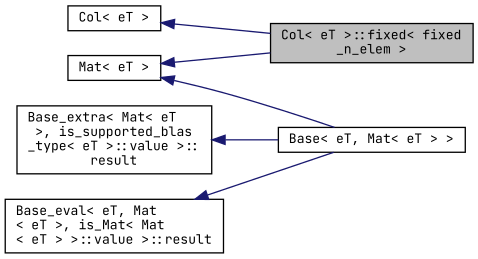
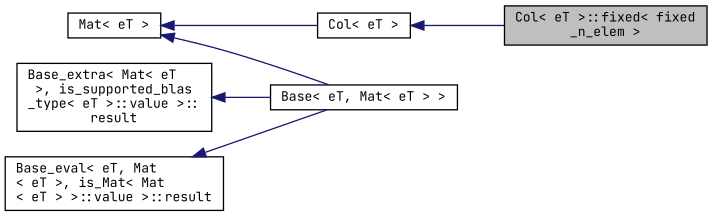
  digraph {
    fontname="JetBrains Mono"
    rankdir=LR
    node [color=black fillcolor=white fontname="JetBrains Mono" fontsize=10 shape=record style=filled]
    edge [color=midnightblue dir=back fontname="JetBrains Mono" fontsize=10 labelfontname=Helvetica labelfontsize=10 style=solid]
    n1 [fillcolor=grey75 fontcolor=black height=0.2 label="Col\< eT \>::fixed\< fixed\l_n_elem \>" width=0.4]
    n2 [height=0.2 label="Col\< eT \>" width=0.4]
    n3 [height=0.2 label="Mat\< eT \>" width=0.4]
    n4 [height=0.2 label="Base\< eT, Mat\< eT \> \>" width=0.4]
    n5 [height=0.2 label="Base_extra\< Mat\< eT\l \>, is_supported_blas\l_type\< eT \>::value \>::\lresult" width=0.4]
    n6 [height=0.2 label="Base_eval\< eT, Mat\l\< eT \>, is_Mat\< Mat\l\< eT \> \>::value \>::result" width=0.4]
    n2 -> n1
-   n3 -> n1
+   n3 -> n2
    n3 -> n4
    n5 -> n4
    n6 -> n4
  }
